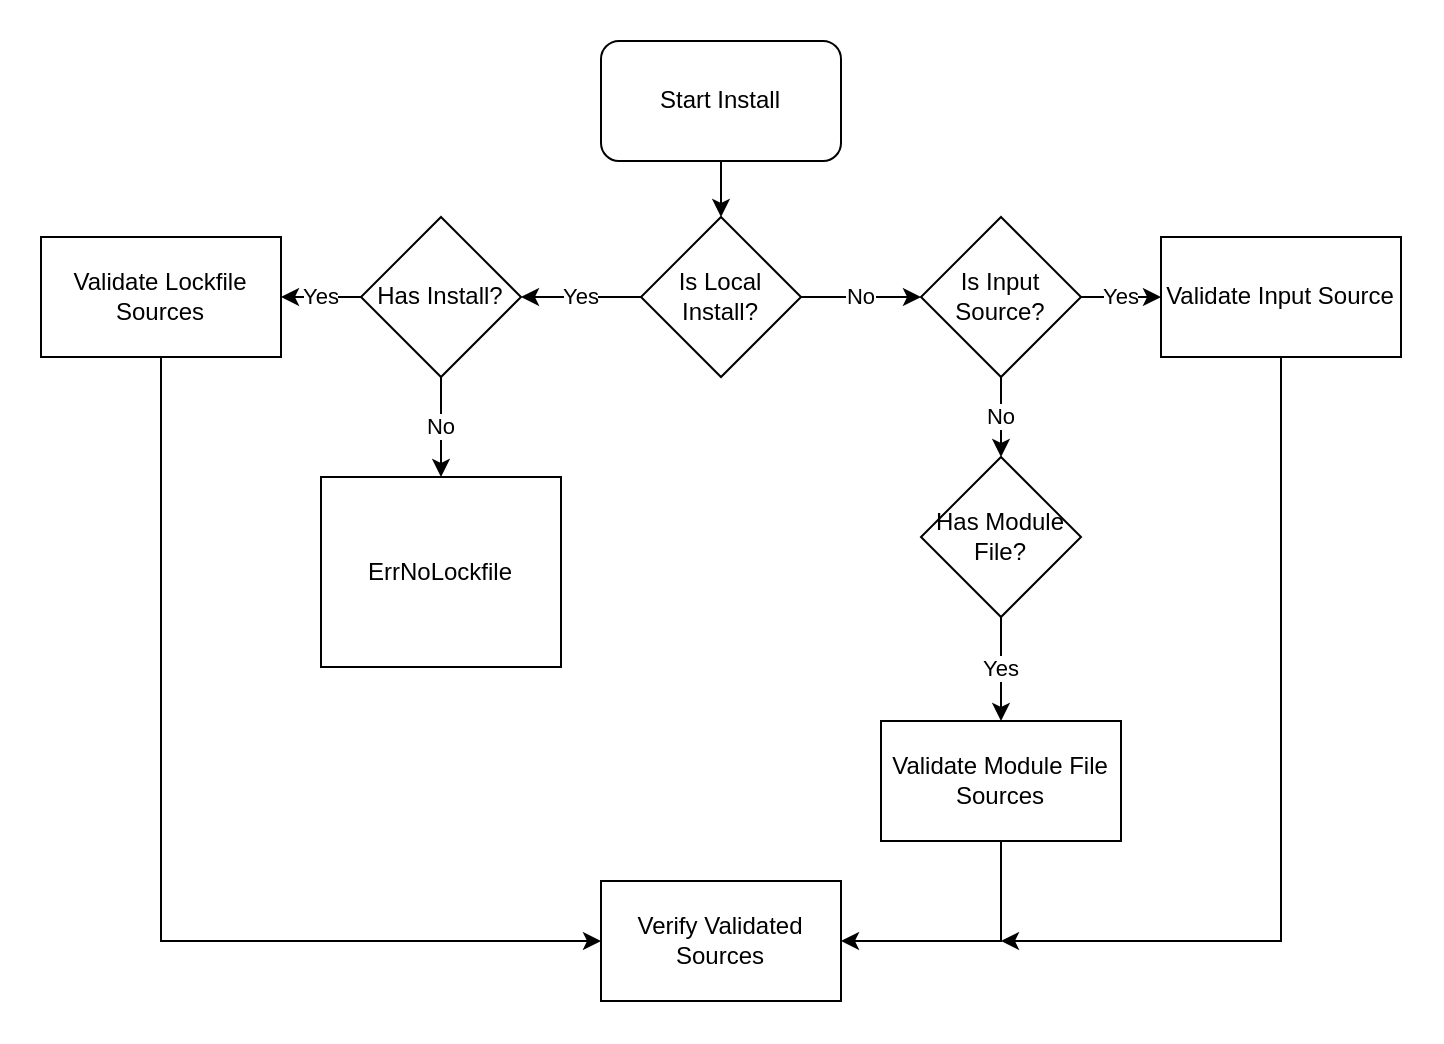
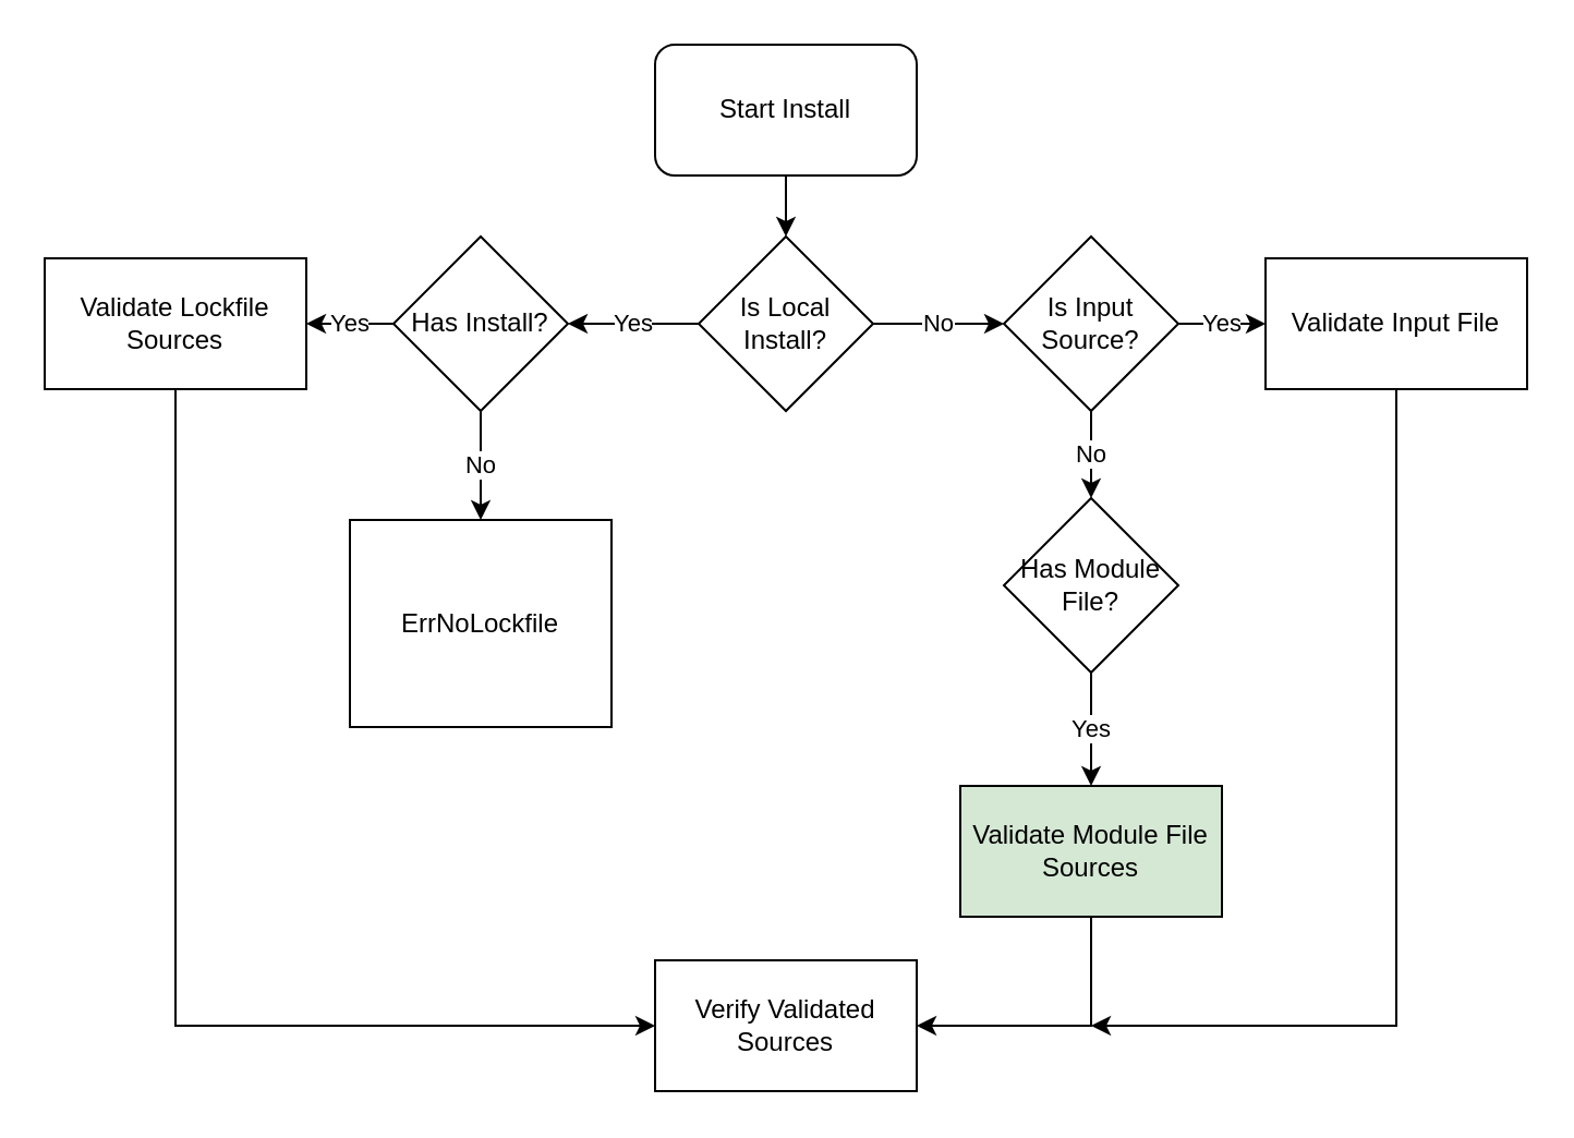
  <mxCell id="0" />
  <mxCell id="1" parent="0" />
  <mxCell id="2" style="edgeStyle=orthogonalEdgeStyle;rounded=0;orthogonalLoop=1;jettySize=auto;html=1;exitX=0.5;exitY=1;exitDx=0;exitDy=0;" parent="1" source="3" target="6" edge="1"><mxGeometry relative="1" as="geometry" /></mxCell>
  <mxCell id="3" value="Start Install" style="rounded=1;whiteSpace=wrap;html=1;" parent="1" vertex="1"><mxGeometry x="300" y="20" width="120" height="60" as="geometry" /></mxCell>
  <mxCell id="4" value="Yes" style="edgeStyle=orthogonalEdgeStyle;rounded=0;orthogonalLoop=1;jettySize=auto;html=1;entryX=1;entryY=0.5;entryDx=0;entryDy=0;" parent="1" source="6" target="9" edge="1"><mxGeometry relative="1" as="geometry" /></mxCell>
  <mxCell id="5" value="No" style="edgeStyle=orthogonalEdgeStyle;rounded=0;orthogonalLoop=1;jettySize=auto;html=1;entryX=0;entryY=0.5;entryDx=0;entryDy=0;" parent="1" source="6" target="15" edge="1"><mxGeometry relative="1" as="geometry" /></mxCell>
  <mxCell id="6" value="Is Local Install?" style="rhombus;whiteSpace=wrap;html=1;" parent="1" vertex="1"><mxGeometry x="320" y="108" width="80" height="80" as="geometry" /></mxCell>
  <mxCell id="7" value="Yes" style="edgeStyle=orthogonalEdgeStyle;rounded=0;orthogonalLoop=1;jettySize=auto;html=1;entryX=1;entryY=0.5;entryDx=0;entryDy=0;" parent="1" source="9" target="12" edge="1"><mxGeometry relative="1" as="geometry" /></mxCell>
  <mxCell id="8" value="No" style="edgeStyle=orthogonalEdgeStyle;rounded=0;orthogonalLoop=1;jettySize=auto;html=1;entryX=0.5;entryY=0;entryDx=0;entryDy=0;" parent="1" source="9" target="10" edge="1"><mxGeometry relative="1" as="geometry" /></mxCell>
  <mxCell id="9" value="Has Install?" style="rhombus;whiteSpace=wrap;html=1;" parent="1" vertex="1"><mxGeometry x="180" y="108" width="80" height="80" as="geometry" /></mxCell>
  <mxCell id="10" value="ErrNoLockfile" style="rounded=0;whiteSpace=wrap;html=1;" parent="1" vertex="1"><mxGeometry x="160" y="238" width="120" height="95" as="geometry" /></mxCell>
  <mxCell id="11" style="edgeStyle=orthogonalEdgeStyle;rounded=0;orthogonalLoop=1;jettySize=auto;html=1;entryX=0;entryY=0.5;entryDx=0;entryDy=0;" parent="1" source="12" target="22" edge="1"><mxGeometry relative="1" as="geometry"><Array as="points"><mxPoint x="80" y="470" /></Array></mxGeometry></mxCell>
  <mxCell id="12" value="Validate Lockfile Sources" style="rounded=0;whiteSpace=wrap;html=1;" parent="1" vertex="1"><mxGeometry x="20" y="118" width="120" height="60" as="geometry" /></mxCell>
  <mxCell id="13" value="Yes" style="edgeStyle=orthogonalEdgeStyle;rounded=0;orthogonalLoop=1;jettySize=auto;html=1;entryX=0;entryY=0.5;entryDx=0;entryDy=0;" parent="1" source="15" target="17" edge="1"><mxGeometry relative="1" as="geometry" /></mxCell>
  <mxCell id="14" value="No" style="edgeStyle=orthogonalEdgeStyle;rounded=0;orthogonalLoop=1;jettySize=auto;html=1;entryX=0.5;entryY=0;entryDx=0;entryDy=0;" parent="1" source="15" target="19" edge="1"><mxGeometry relative="1" as="geometry" /></mxCell>
  <mxCell id="15" value="Is Input Source?" style="rhombus;whiteSpace=wrap;html=1;" parent="1" vertex="1"><mxGeometry x="460" y="108" width="80" height="80" as="geometry" /></mxCell>
  <mxCell id="16" style="edgeStyle=orthogonalEdgeStyle;rounded=0;orthogonalLoop=1;jettySize=auto;html=1;" parent="1" source="17" edge="1"><mxGeometry relative="1" as="geometry"><mxPoint x="500" y="470" as="targetPoint" /><Array as="points"><mxPoint x="640" y="470" /></Array></mxGeometry></mxCell>
- <mxCell id="17" value="Validate Input Source" style="rounded=0;whiteSpace=wrap;html=1;" parent="1" vertex="1"><mxGeometry x="580" y="118" width="120" height="60" as="geometry" /></mxCell>
+ <mxCell id="17" value="Validate Input File" style="rounded=0;whiteSpace=wrap;html=1;" parent="1" vertex="1"><mxGeometry x="580" y="118" width="120" height="60" as="geometry" /></mxCell>
  <mxCell id="18" value="Yes" style="edgeStyle=orthogonalEdgeStyle;rounded=0;orthogonalLoop=1;jettySize=auto;html=1;entryX=0.5;entryY=0;entryDx=0;entryDy=0;" parent="1" source="19" target="21" edge="1"><mxGeometry relative="1" as="geometry" /></mxCell>
  <mxCell id="19" value="Has Module File?" style="rhombus;whiteSpace=wrap;html=1;" parent="1" vertex="1"><mxGeometry x="460" y="228" width="80" height="80" as="geometry" /></mxCell>
  <mxCell id="20" style="edgeStyle=orthogonalEdgeStyle;rounded=0;orthogonalLoop=1;jettySize=auto;html=1;entryX=1;entryY=0.5;entryDx=0;entryDy=0;" parent="1" source="21" target="22" edge="1"><mxGeometry relative="1" as="geometry"><Array as="points"><mxPoint x="500" y="470" /></Array></mxGeometry></mxCell>
- <mxCell id="21" value="Validate Module File Sources" style="rounded=0;whiteSpace=wrap;html=1;" parent="1" vertex="1"><mxGeometry x="440" y="360" width="120" height="60" as="geometry" /></mxCell>
+ <mxCell id="21" value="Validate Module File Sources" style="rounded=0;whiteSpace=wrap;html=1;fillColor=#d5e8d4;" parent="1" vertex="1"><mxGeometry x="440" y="360" width="120" height="60" as="geometry" /></mxCell>
  <mxCell id="22" value="Verify Validated Sources" style="rounded=0;whiteSpace=wrap;html=1;" parent="1" vertex="1"><mxGeometry x="300" y="440" width="120" height="60" as="geometry" /></mxCell>
